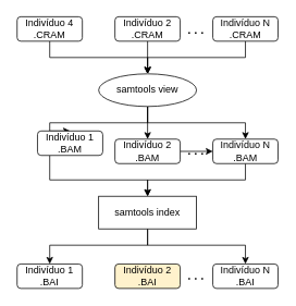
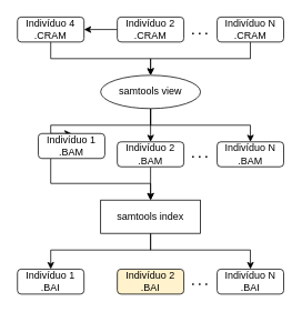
  <mxCell id="0" />
  <mxCell id="1" parent="0" />
  <mxCell id="2" style="edgeStyle=orthogonalEdgeStyle;rounded=0;orthogonalLoop=1;jettySize=auto;html=1;entryX=0.5;entryY=0;entryDx=0;entryDy=0;" edge="1" parent="1" source="3" target="12"><mxGeometry relative="1" as="geometry"><Array as="points"><mxPoint x="60" y="70" /><mxPoint x="180" y="70" /></Array></mxGeometry></mxCell>
  <mxCell id="3" value="Indivíduo 4&lt;br&gt;.CRAM" style="rounded=1;whiteSpace=wrap;html=1;" vertex="1" parent="1"><mxGeometry x="20" y="20" width="80" height="30" as="geometry" /></mxCell>
- <mxCell id="4" style="edgeStyle=orthogonalEdgeStyle;rounded=0;orthogonalLoop=1;jettySize=auto;html=1;entryX=0.5;entryY=0;entryDx=0;entryDy=0;" edge="1" parent="1" source="5" target="12"><mxGeometry relative="1" as="geometry" /></mxCell>
+ <mxCell id="4" style="edgeStyle=orthogonalEdgeStyle;rounded=0;orthogonalLoop=1;jettySize=auto;html=1;" edge="1" parent="1" source="5" target="3"><mxGeometry relative="1" as="geometry" /></mxCell>
  <mxCell id="5" value="Indivíduo 2&lt;br&gt;.CRAM" style="rounded=1;whiteSpace=wrap;html=1;" vertex="1" parent="1"><mxGeometry x="140" y="20" width="80" height="30" as="geometry" /></mxCell>
  <mxCell id="6" value="" style="endArrow=none;dashed=1;html=1;dashPattern=1 3;strokeWidth=2;" edge="1" parent="1"><mxGeometry width="50" height="50" relative="1" as="geometry"><mxPoint x="230" y="40" as="sourcePoint" /><mxPoint x="250" y="40" as="targetPoint" /></mxGeometry></mxCell>
  <mxCell id="7" style="edgeStyle=orthogonalEdgeStyle;rounded=0;orthogonalLoop=1;jettySize=auto;html=1;entryX=0.5;entryY=0;entryDx=0;entryDy=0;" edge="1" parent="1" source="8" target="12"><mxGeometry relative="1" as="geometry"><Array as="points"><mxPoint x="300" y="70" /><mxPoint x="180" y="70" /></Array></mxGeometry></mxCell>
  <mxCell id="8" value="Indivíduo N&lt;br&gt;.CRAM" style="rounded=1;whiteSpace=wrap;html=1;" vertex="1" parent="1"><mxGeometry x="260" y="20" width="80" height="30" as="geometry" /></mxCell>
  <mxCell id="9" style="edgeStyle=orthogonalEdgeStyle;rounded=0;orthogonalLoop=1;jettySize=auto;html=1;entryX=0.5;entryY=0;entryDx=0;entryDy=0;" edge="1" parent="1" source="12" target="14"><mxGeometry relative="1" as="geometry"><Array as="points"><mxPoint x="180" y="150" /><mxPoint x="60" y="150" /></Array></mxGeometry></mxCell>
  <mxCell id="10" style="edgeStyle=orthogonalEdgeStyle;rounded=0;orthogonalLoop=1;jettySize=auto;html=1;" edge="1" parent="1" source="12" target="16"><mxGeometry relative="1" as="geometry" /></mxCell>
  <mxCell id="11" style="edgeStyle=orthogonalEdgeStyle;rounded=0;orthogonalLoop=1;jettySize=auto;html=1;entryX=0.5;entryY=0;entryDx=0;entryDy=0;" edge="1" parent="1" source="12" target="19"><mxGeometry relative="1" as="geometry"><Array as="points"><mxPoint x="180" y="150" /><mxPoint x="300" y="150" /></Array></mxGeometry></mxCell>
  <mxCell id="12" value="samtools view" style="ellipse;whiteSpace=wrap;html=1;" vertex="1" parent="1"><mxGeometry x="120" y="90" width="120" height="40" as="geometry" /></mxCell>
  <mxCell id="13" style="edgeStyle=orthogonalEdgeStyle;rounded=0;orthogonalLoop=1;jettySize=auto;html=1;" edge="1" parent="1" source="14" target="22"><mxGeometry relative="1" as="geometry"><Array as="points"><mxPoint x="60" y="220" /><mxPoint x="180" y="220" /></Array></mxGeometry></mxCell>
  <mxCell id="14" value="Indivíduo 1&lt;br&gt;.BAM" style="rounded=1;whiteSpace=wrap;html=1;" vertex="1" parent="1"><mxGeometry x="45" y="160" width="80" height="30" as="geometry" /></mxCell>
- <mxCell id="15" style="edgeStyle=orthogonalEdgeStyle;rounded=0;orthogonalLoop=1;jettySize=auto;html=1;" edge="1" parent="1" source="16" target="19"><mxGeometry relative="1" as="geometry" /></mxCell>
+ <mxCell id="15" style="edgeStyle=orthogonalEdgeStyle;rounded=0;orthogonalLoop=1;jettySize=auto;html=1;entryX=0.5;entryY=0;entryDx=0;entryDy=0;" edge="1" parent="1" source="16" target="22"><mxGeometry relative="1" as="geometry" /></mxCell>
  <mxCell id="16" value="Indivíduo 2&lt;br&gt;.BAM" style="rounded=1;whiteSpace=wrap;html=1;" vertex="1" parent="1"><mxGeometry x="140" y="170" width="80" height="30" as="geometry" /></mxCell>
  <mxCell id="17" value="" style="endArrow=none;dashed=1;html=1;dashPattern=1 3;strokeWidth=2;" edge="1" parent="1"><mxGeometry width="50" height="50" relative="1" as="geometry"><mxPoint x="230" y="188" as="sourcePoint" /><mxPoint x="250" y="188" as="targetPoint" /></mxGeometry></mxCell>
- <mxCell id="18" style="edgeStyle=orthogonalEdgeStyle;rounded=0;orthogonalLoop=1;jettySize=auto;html=1;entryX=0.5;entryY=0;entryDx=0;entryDy=0;" edge="1" parent="1" source="19" target="22"><mxGeometry relative="1" as="geometry"><Array as="points"><mxPoint x="300" y="220" /><mxPoint x="180" y="220" /></Array></mxGeometry></mxCell>
  <mxCell id="19" value="Indivíduo N&lt;br&gt;.BAM" style="rounded=1;whiteSpace=wrap;html=1;" vertex="1" parent="1"><mxGeometry x="260" y="170" width="80" height="30" as="geometry" /></mxCell>
  <mxCell id="20" style="edgeStyle=orthogonalEdgeStyle;rounded=0;orthogonalLoop=1;jettySize=auto;html=1;exitX=0.5;exitY=1;exitDx=0;exitDy=0;entryX=0.5;entryY=0;entryDx=0;entryDy=0;" edge="1" parent="1" source="22" target="23"><mxGeometry relative="1" as="geometry"><Array as="points"><mxPoint x="180" y="300" /><mxPoint x="60" y="300" /></Array></mxGeometry></mxCell>
  <mxCell id="21" style="edgeStyle=orthogonalEdgeStyle;rounded=0;orthogonalLoop=1;jettySize=auto;html=1;" edge="1" parent="1" source="22" target="26"><mxGeometry relative="1" as="geometry"><Array as="points"><mxPoint x="180" y="300" /><mxPoint x="300" y="300" /></Array></mxGeometry></mxCell>
  <mxCell id="22" value="samtools index" style="whiteSpace=wrap;html=1;rounded=0;" vertex="1" parent="1"><mxGeometry x="120" y="240" width="120" height="40" as="geometry" /></mxCell>
  <mxCell id="23" value="Indivíduo 1&lt;br&gt;.BAI" style="rounded=1;whiteSpace=wrap;html=1;" vertex="1" parent="1"><mxGeometry x="20" y="323" width="80" height="30" as="geometry" /></mxCell>
  <mxCell id="24" value="Indivíduo 2&lt;br&gt;.BAI" style="rounded=1;whiteSpace=wrap;html=1;fillColor=#fff2cc;" vertex="1" parent="1"><mxGeometry x="140" y="323" width="80" height="30" as="geometry" /></mxCell>
  <mxCell id="25" value="" style="endArrow=none;dashed=1;html=1;dashPattern=1 3;strokeWidth=2;" edge="1" parent="1"><mxGeometry width="50" height="50" relative="1" as="geometry"><mxPoint x="230" y="341" as="sourcePoint" /><mxPoint x="250" y="341" as="targetPoint" /></mxGeometry></mxCell>
  <mxCell id="26" value="Indivíduo N&lt;br&gt;.BAI" style="rounded=1;whiteSpace=wrap;html=1;" vertex="1" parent="1"><mxGeometry x="260" y="323" width="80" height="30" as="geometry" /></mxCell>
